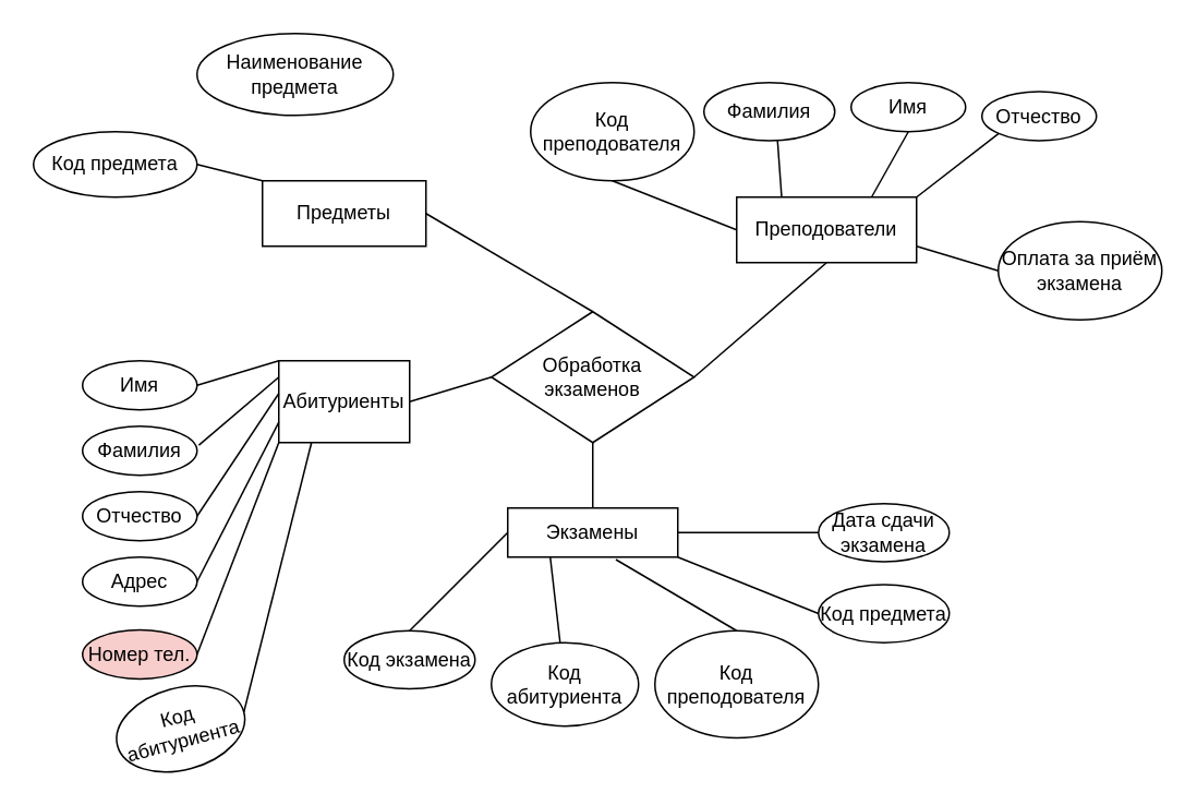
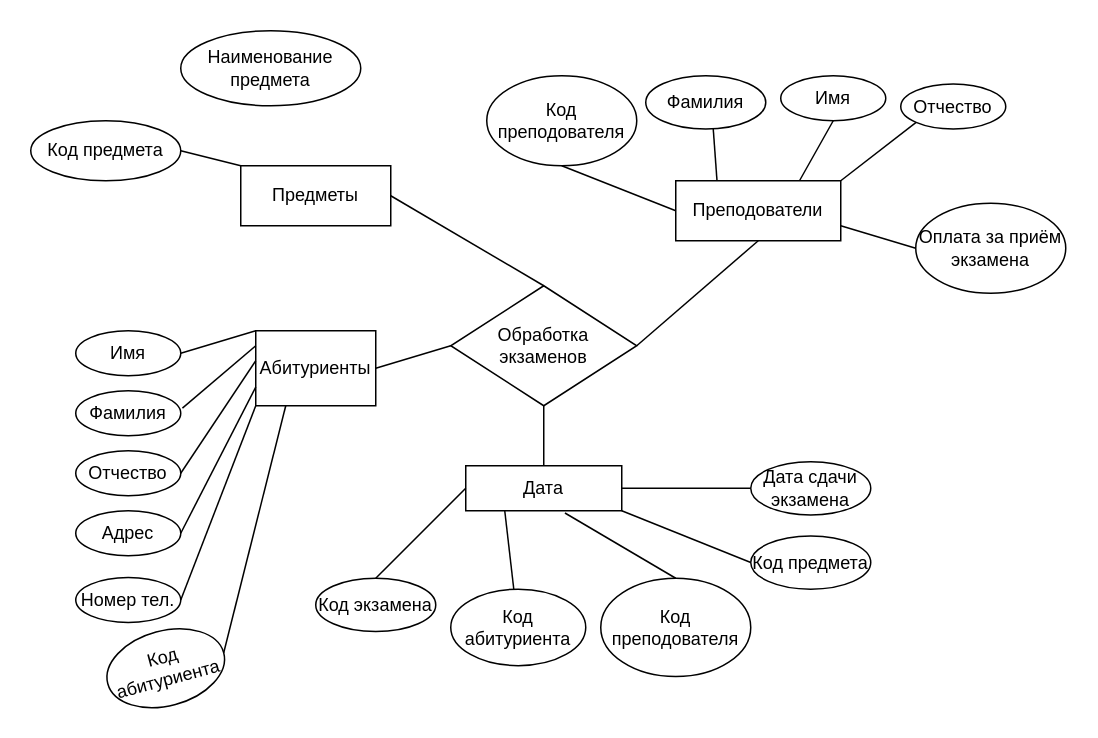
  <mxCell id="0" />
  <mxCell id="1" parent="0" />
  <mxCell id="2" value="Обработка экзаменов" style="rhombus;whiteSpace=wrap;html=1;" vertex="1" parent="1"><mxGeometry x="300" y="190" width="124" height="80" as="geometry" /></mxCell>
  <mxCell id="3" value="Абитуриенты" style="rounded=0;whiteSpace=wrap;html=1;" vertex="1" parent="1"><mxGeometry x="170" y="220" width="80" height="50" as="geometry" /></mxCell>
  <mxCell id="4" value="" style="endArrow=none;html=1;rounded=0;exitX=1;exitY=0.5;exitDx=0;exitDy=0;" edge="1" parent="1" source="3"><mxGeometry width="50" height="50" relative="1" as="geometry"><mxPoint x="250" y="280" as="sourcePoint" /><mxPoint x="300" y="230" as="targetPoint" /></mxGeometry></mxCell>
  <mxCell id="5" value="Имя" style="ellipse;whiteSpace=wrap;html=1;" vertex="1" parent="1"><mxGeometry x="50" y="220" width="70" height="30" as="geometry" /></mxCell>
  <mxCell id="6" value="Фамилия" style="ellipse;whiteSpace=wrap;html=1;" vertex="1" parent="1"><mxGeometry x="50" y="260" width="70" height="30" as="geometry" /></mxCell>
  <mxCell id="7" value="Отчество" style="ellipse;whiteSpace=wrap;html=1;" vertex="1" parent="1"><mxGeometry x="50" y="300" width="70" height="30" as="geometry" /></mxCell>
  <mxCell id="8" value="" style="endArrow=none;html=1;rounded=0;exitX=1;exitY=0.5;exitDx=0;exitDy=0;" edge="1" parent="1" source="5"><mxGeometry width="50" height="50" relative="1" as="geometry"><mxPoint x="120" y="270" as="sourcePoint" /><mxPoint x="170" y="220" as="targetPoint" /></mxGeometry></mxCell>
  <mxCell id="9" value="" style="endArrow=none;html=1;rounded=0;exitX=1.016;exitY=0.386;exitDx=0;exitDy=0;exitPerimeter=0;" edge="1" parent="1" source="6"><mxGeometry width="50" height="50" relative="1" as="geometry"><mxPoint x="120" y="280" as="sourcePoint" /><mxPoint x="170" y="230" as="targetPoint" /></mxGeometry></mxCell>
  <mxCell id="10" value="" style="endArrow=none;html=1;rounded=0;exitX=1;exitY=0.5;exitDx=0;exitDy=0;" edge="1" parent="1" source="7"><mxGeometry width="50" height="50" relative="1" as="geometry"><mxPoint x="120" y="290" as="sourcePoint" /><mxPoint x="170" y="240" as="targetPoint" /></mxGeometry></mxCell>
  <mxCell id="11" value="Адрес&lt;span style=&quot;color: rgba(0 , 0 , 0 , 0) ; font-family: monospace ; font-size: 0px&quot;&gt;%3CmxGraphModel%3E%3Croot%3E%3CmxCell%20id%3D%220%22%2F%3E%3CmxCell%20id%3D%221%22%20parent%3D%220%22%2F%3E%3CmxCell%20id%3D%222%22%20value%3D%22%D0%98%D0%BC%D1%8F%22%20style%3D%22ellipse%3BwhiteSpace%3Dwrap%3Bhtml%3D1%3B%22%20vertex%3D%221%22%20parent%3D%221%22%3E%3CmxGeometry%20x%3D%22150%22%20y%3D%22470%22%20width%3D%2270%22%20height%3D%2230%22%20as%3D%22geometry%22%2F%3E%3C%2FmxCell%3E%3C%2Froot%3E%3C%2FmxGraphModel%3E&lt;/span&gt;" style="ellipse;whiteSpace=wrap;html=1;" vertex="1" parent="1"><mxGeometry x="50" y="340" width="70" height="30" as="geometry" /></mxCell>
- <mxCell id="12" value="Номер тел." style="ellipse;whiteSpace=wrap;html=1;fillColor=#f8cecc;" vertex="1" parent="1"><mxGeometry x="50" y="384.5" width="70" height="30" as="geometry" /></mxCell>
+ <mxCell id="12" value="Номер тел." style="ellipse;whiteSpace=wrap;html=1;" vertex="1" parent="1"><mxGeometry x="50" y="384.5" width="70" height="30" as="geometry" /></mxCell>
  <mxCell id="13" value="Код абитуриента" style="ellipse;whiteSpace=wrap;html=1;rotation=-15;" vertex="1" parent="1"><mxGeometry x="70" y="420" width="80" height="50" as="geometry" /></mxCell>
  <mxCell id="14" value="" style="endArrow=none;html=1;rounded=0;entryX=0;entryY=0.75;entryDx=0;entryDy=0;exitX=1;exitY=0.5;exitDx=0;exitDy=0;" edge="1" parent="1" source="11" target="3"><mxGeometry width="50" height="50" relative="1" as="geometry"><mxPoint x="120" y="330" as="sourcePoint" /><mxPoint x="170" y="280" as="targetPoint" /></mxGeometry></mxCell>
  <mxCell id="15" value="" style="endArrow=none;html=1;rounded=0;entryX=0;entryY=1;entryDx=0;entryDy=0;exitX=1;exitY=0.5;exitDx=0;exitDy=0;" edge="1" parent="1" source="12" target="3"><mxGeometry width="50" height="50" relative="1" as="geometry"><mxPoint x="110" y="410" as="sourcePoint" /><mxPoint x="160" y="360" as="targetPoint" /></mxGeometry></mxCell>
  <mxCell id="16" value="" style="endArrow=none;html=1;rounded=0;entryX=0.25;entryY=1;entryDx=0;entryDy=0;exitX=1;exitY=0.5;exitDx=0;exitDy=0;" edge="1" parent="1" source="13" target="3"><mxGeometry width="50" height="50" relative="1" as="geometry"><mxPoint x="110" y="410" as="sourcePoint" /><mxPoint x="160" y="360" as="targetPoint" /></mxGeometry></mxCell>
- <mxCell id="17" value="Экзамены" style="rounded=0;whiteSpace=wrap;html=1;" vertex="1" parent="1"><mxGeometry x="310" y="310" width="104" height="30" as="geometry" /></mxCell>
+ <mxCell id="17" value="Дата" style="rounded=0;whiteSpace=wrap;html=1;" vertex="1" parent="1"><mxGeometry x="310" y="310" width="104" height="30" as="geometry" /></mxCell>
  <mxCell id="18" value="" style="endArrow=none;html=1;rounded=0;entryX=0.5;entryY=1;entryDx=0;entryDy=0;" edge="1" parent="1" source="17" target="2"><mxGeometry width="50" height="50" relative="1" as="geometry"><mxPoint x="320" y="320" as="sourcePoint" /><mxPoint x="370" y="270" as="targetPoint" /></mxGeometry></mxCell>
  <mxCell id="19" value="Код экзамена" style="ellipse;whiteSpace=wrap;html=1;" vertex="1" parent="1"><mxGeometry x="210" y="385" width="80" height="35.5" as="geometry" /></mxCell>
  <mxCell id="20" value="Код абитуриента" style="ellipse;whiteSpace=wrap;html=1;" vertex="1" parent="1"><mxGeometry x="300" y="392.25" width="90" height="51" as="geometry" /></mxCell>
  <mxCell id="21" value="Код преподователя" style="ellipse;whiteSpace=wrap;html=1;" vertex="1" parent="1"><mxGeometry x="400" y="385" width="100" height="65.5" as="geometry" /></mxCell>
  <mxCell id="22" value="Код предмета" style="ellipse;whiteSpace=wrap;html=1;" vertex="1" parent="1"><mxGeometry x="500" y="356.75" width="80" height="35.5" as="geometry" /></mxCell>
  <mxCell id="23" value="Дата сдачи экзамена" style="ellipse;whiteSpace=wrap;html=1;" vertex="1" parent="1"><mxGeometry x="500" y="307.25" width="80" height="35.5" as="geometry" /></mxCell>
  <mxCell id="24" value="" style="endArrow=none;html=1;rounded=0;exitX=0.5;exitY=0;exitDx=0;exitDy=0;entryX=0;entryY=0.5;entryDx=0;entryDy=0;" edge="1" parent="1" source="19" target="17"><mxGeometry width="50" height="50" relative="1" as="geometry"><mxPoint x="260" y="385" as="sourcePoint" /><mxPoint x="310" y="335" as="targetPoint" /></mxGeometry></mxCell>
  <mxCell id="25" value="" style="endArrow=none;html=1;rounded=0;entryX=0.25;entryY=1;entryDx=0;entryDy=0;" edge="1" parent="1" source="20" target="17"><mxGeometry width="50" height="50" relative="1" as="geometry"><mxPoint x="280" y="380" as="sourcePoint" /><mxPoint x="330" y="330" as="targetPoint" /></mxGeometry></mxCell>
  <mxCell id="26" value="" style="endArrow=none;html=1;rounded=0;entryX=0.636;entryY=1.05;entryDx=0;entryDy=0;entryPerimeter=0;exitX=0.5;exitY=0;exitDx=0;exitDy=0;" edge="1" parent="1" source="21" target="17"><mxGeometry width="50" height="50" relative="1" as="geometry"><mxPoint x="440" y="380" as="sourcePoint" /><mxPoint x="387" y="340" as="targetPoint" /></mxGeometry></mxCell>
  <mxCell id="27" value="" style="endArrow=none;html=1;rounded=0;exitX=0;exitY=0.5;exitDx=0;exitDy=0;entryX=1;entryY=1;entryDx=0;entryDy=0;" edge="1" parent="1" source="22" target="17"><mxGeometry width="50" height="50" relative="1" as="geometry"><mxPoint x="440" y="360" as="sourcePoint" /><mxPoint x="490" y="310" as="targetPoint" /></mxGeometry></mxCell>
  <mxCell id="28" value="" style="endArrow=none;html=1;rounded=0;exitX=0;exitY=0.5;exitDx=0;exitDy=0;entryX=1;entryY=0.5;entryDx=0;entryDy=0;" edge="1" parent="1" source="23" target="17"><mxGeometry width="50" height="50" relative="1" as="geometry"><mxPoint x="460" y="310" as="sourcePoint" /><mxPoint x="510" y="260" as="targetPoint" /></mxGeometry></mxCell>
  <mxCell id="29" value="Преподователи" style="rounded=0;whiteSpace=wrap;html=1;" vertex="1" parent="1"><mxGeometry x="450" y="120" width="110" height="40" as="geometry" /></mxCell>
  <mxCell id="30" value="" style="endArrow=none;html=1;rounded=0;exitX=1;exitY=0.5;exitDx=0;exitDy=0;entryX=0.5;entryY=1;entryDx=0;entryDy=0;" edge="1" parent="1" source="2" target="29"><mxGeometry width="50" height="50" relative="1" as="geometry"><mxPoint x="400" y="180" as="sourcePoint" /><mxPoint x="450" y="130" as="targetPoint" /></mxGeometry></mxCell>
  <mxCell id="31" value="Код преподователя" style="ellipse;whiteSpace=wrap;html=1;" vertex="1" parent="1"><mxGeometry x="324" y="50" width="100" height="60" as="geometry" /></mxCell>
  <mxCell id="32" value="" style="endArrow=none;html=1;rounded=0;entryX=0.5;entryY=1;entryDx=0;entryDy=0;exitX=0;exitY=0.5;exitDx=0;exitDy=0;" edge="1" parent="1" source="29" target="31"><mxGeometry width="50" height="50" relative="1" as="geometry"><mxPoint x="340" y="160" as="sourcePoint" /><mxPoint x="390" y="110" as="targetPoint" /></mxGeometry></mxCell>
  <mxCell id="33" value="Фамилия" style="ellipse;whiteSpace=wrap;html=1;" vertex="1" parent="1"><mxGeometry x="430" y="50" width="80" height="35.5" as="geometry" /></mxCell>
  <mxCell id="34" value="Имя" style="ellipse;whiteSpace=wrap;html=1;" vertex="1" parent="1"><mxGeometry x="520" y="50" width="70" height="30" as="geometry" /></mxCell>
  <mxCell id="35" value="Отчество" style="ellipse;whiteSpace=wrap;html=1;" vertex="1" parent="1"><mxGeometry x="600" y="55.5" width="70" height="30" as="geometry" /></mxCell>
  <mxCell id="36" value="Оплата за приём экзамена" style="ellipse;whiteSpace=wrap;html=1;" vertex="1" parent="1"><mxGeometry x="610" y="135" width="100" height="60" as="geometry" /></mxCell>
  <mxCell id="37" value="" style="endArrow=none;html=1;rounded=0;exitX=0.25;exitY=0;exitDx=0;exitDy=0;" edge="1" parent="1" source="29"><mxGeometry width="50" height="50" relative="1" as="geometry"><mxPoint x="425" y="135.5" as="sourcePoint" /><mxPoint x="475" y="85.5" as="targetPoint" /></mxGeometry></mxCell>
  <mxCell id="38" value="" style="endArrow=none;html=1;rounded=0;entryX=0.5;entryY=1;entryDx=0;entryDy=0;exitX=0.75;exitY=0;exitDx=0;exitDy=0;" edge="1" parent="1" source="29" target="34"><mxGeometry width="50" height="50" relative="1" as="geometry"><mxPoint x="450" y="270" as="sourcePoint" /><mxPoint x="500" y="220" as="targetPoint" /></mxGeometry></mxCell>
  <mxCell id="39" value="" style="endArrow=none;html=1;rounded=0;entryX=0;entryY=1;entryDx=0;entryDy=0;exitX=1;exitY=0;exitDx=0;exitDy=0;" edge="1" parent="1" source="29" target="35"><mxGeometry width="50" height="50" relative="1" as="geometry"><mxPoint x="450" y="270" as="sourcePoint" /><mxPoint x="500" y="220" as="targetPoint" /></mxGeometry></mxCell>
  <mxCell id="40" value="" style="endArrow=none;html=1;rounded=0;entryX=0;entryY=0.5;entryDx=0;entryDy=0;exitX=1;exitY=0.75;exitDx=0;exitDy=0;" edge="1" parent="1" source="29" target="36"><mxGeometry width="50" height="50" relative="1" as="geometry"><mxPoint x="450" y="270" as="sourcePoint" /><mxPoint x="500" y="220" as="targetPoint" /></mxGeometry></mxCell>
  <mxCell id="41" value="Предметы" style="rounded=0;whiteSpace=wrap;html=1;" vertex="1" parent="1"><mxGeometry x="160" y="110" width="100" height="40" as="geometry" /></mxCell>
  <mxCell id="42" value="" style="endArrow=none;html=1;rounded=0;entryX=1;entryY=0.5;entryDx=0;entryDy=0;exitX=0.5;exitY=0;exitDx=0;exitDy=0;" edge="1" parent="1" source="2" target="41"><mxGeometry width="50" height="50" relative="1" as="geometry"><mxPoint x="450" y="270" as="sourcePoint" /><mxPoint x="500" y="220" as="targetPoint" /></mxGeometry></mxCell>
  <mxCell id="43" value="Код предмета" style="ellipse;whiteSpace=wrap;html=1;fontStyle=0" vertex="1" parent="1"><mxGeometry x="20" y="80" width="100" height="40" as="geometry" /></mxCell>
  <mxCell id="44" value="Наименование предмета" style="ellipse;whiteSpace=wrap;html=1;" vertex="1" parent="1"><mxGeometry x="120" y="20" width="120" height="50" as="geometry" /></mxCell>
  <mxCell id="45" value="" style="endArrow=none;html=1;rounded=0;entryX=1;entryY=0.5;entryDx=0;entryDy=0;exitX=0;exitY=0;exitDx=0;exitDy=0;" edge="1" parent="1" source="41" target="43"><mxGeometry width="50" height="50" relative="1" as="geometry"><mxPoint x="85" y="170" as="sourcePoint" /><mxPoint x="135" y="120" as="targetPoint" /></mxGeometry></mxCell>
